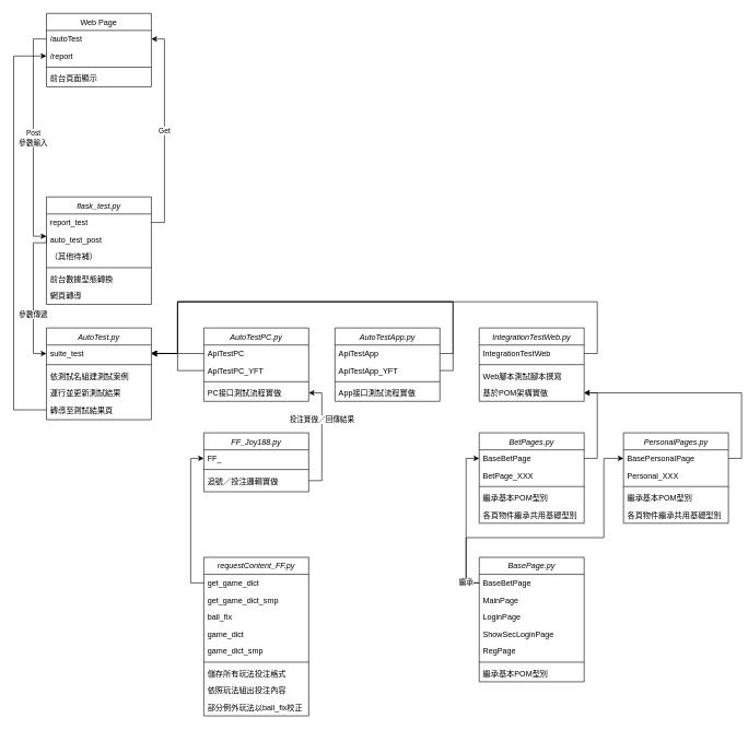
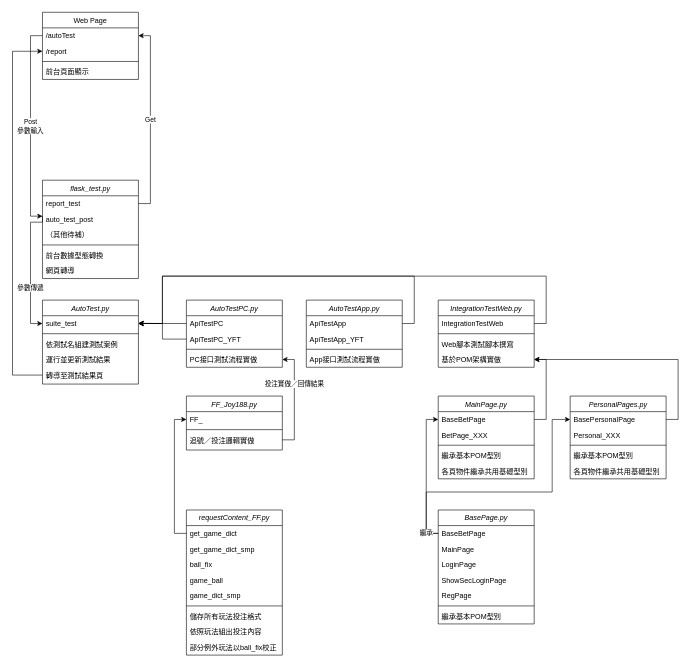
  <mxCell id="0" />
  <mxCell id="1" parent="0" />
  <mxCell id="2" value="flask_test.py" style="swimlane;fontStyle=2;align=center;verticalAlign=top;childLayout=stackLayout;horizontal=1;startSize=26;horizontalStack=0;resizeParent=1;resizeLast=0;collapsible=1;marginBottom=0;rounded=0;shadow=0;strokeWidth=1;" parent="1" vertex="1"><mxGeometry x="70" y="300" width="160" height="164" as="geometry"><mxRectangle x="230" y="140" width="160" height="26" as="alternateBounds" /></mxGeometry></mxCell>
  <mxCell id="3" value="report_test" style="text;align=left;verticalAlign=top;spacingLeft=4;spacingRight=4;overflow=hidden;rotatable=0;points=[[0,0.5],[1,0.5]];portConstraint=eastwest;" parent="2" vertex="1"><mxGeometry y="26" width="160" height="26" as="geometry" /></mxCell>
  <mxCell id="4" value="auto_test_post" style="text;align=left;verticalAlign=top;spacingLeft=4;spacingRight=4;overflow=hidden;rotatable=0;points=[[0,0.5],[1,0.5]];portConstraint=eastwest;rounded=0;shadow=0;html=0;" parent="2" vertex="1"><mxGeometry y="52" width="160" height="26" as="geometry" /></mxCell>
  <mxCell id="5" value="（其他待補）" style="text;align=left;verticalAlign=top;spacingLeft=4;spacingRight=4;overflow=hidden;rotatable=0;points=[[0,0.5],[1,0.5]];portConstraint=eastwest;rounded=0;shadow=0;html=0;" parent="2" vertex="1"><mxGeometry y="78" width="160" height="26" as="geometry" /></mxCell>
  <mxCell id="6" value="" style="line;html=1;strokeWidth=1;align=left;verticalAlign=middle;spacingTop=-1;spacingLeft=3;spacingRight=3;rotatable=0;labelPosition=right;points=[];portConstraint=eastwest;" parent="2" vertex="1"><mxGeometry y="104" width="160" height="8" as="geometry" /></mxCell>
  <mxCell id="7" value="前台數據型態轉換" style="text;align=left;verticalAlign=top;spacingLeft=4;spacingRight=4;overflow=hidden;rotatable=0;points=[[0,0.5],[1,0.5]];portConstraint=eastwest;" vertex="1" parent="2"><mxGeometry y="112" width="160" height="26" as="geometry" /></mxCell>
  <mxCell id="8" value="網頁轉導" style="text;align=left;verticalAlign=top;spacingLeft=4;spacingRight=4;overflow=hidden;rotatable=0;points=[[0,0.5],[1,0.5]];portConstraint=eastwest;" parent="2" vertex="1"><mxGeometry y="138" width="160" height="26" as="geometry" /></mxCell>
  <mxCell id="9" value="Web Page&#10;" style="swimlane;fontStyle=0;align=center;verticalAlign=top;childLayout=stackLayout;horizontal=1;startSize=26;horizontalStack=0;resizeParent=1;resizeLast=0;collapsible=1;marginBottom=0;rounded=0;shadow=0;strokeWidth=1;" parent="1" vertex="1"><mxGeometry x="70" width="160" height="112" as="geometry" y="20"><mxRectangle x="550" y="140" width="160" height="26" as="alternateBounds" /></mxGeometry></mxCell>
  <mxCell id="10" value="/autoTest" style="text;align=left;verticalAlign=top;spacingLeft=4;spacingRight=4;overflow=hidden;rotatable=0;points=[[0,0.5],[1,0.5]];portConstraint=eastwest;" parent="9" vertex="1"><mxGeometry y="26" width="160" height="26" as="geometry" /></mxCell>
  <mxCell id="11" value="/report" style="text;align=left;verticalAlign=top;spacingLeft=4;spacingRight=4;overflow=hidden;rotatable=0;points=[[0,0.5],[1,0.5]];portConstraint=eastwest;" vertex="1" parent="9"><mxGeometry y="52" width="160" height="26" as="geometry" /></mxCell>
  <mxCell id="12" value="" style="line;html=1;strokeWidth=1;align=left;verticalAlign=middle;spacingTop=-1;spacingLeft=3;spacingRight=3;rotatable=0;labelPosition=right;points=[];portConstraint=eastwest;" parent="9" vertex="1"><mxGeometry y="78" width="160" height="8" as="geometry" /></mxCell>
  <mxCell id="13" value="前台頁面顯示" style="text;align=left;verticalAlign=top;spacingLeft=4;spacingRight=4;overflow=hidden;rotatable=0;points=[[0,0.5],[1,0.5]];portConstraint=eastwest;" parent="9" vertex="1"><mxGeometry y="86" width="160" height="26" as="geometry" /></mxCell>
  <mxCell id="14" value="Get" style="edgeStyle=orthogonalEdgeStyle;rounded=0;orthogonalLoop=1;jettySize=auto;html=1;exitX=1;exitY=0.5;exitDx=0;exitDy=0;entryX=1;entryY=0.5;entryDx=0;entryDy=0;" edge="1" parent="1" source="3" target="10"><mxGeometry relative="1" as="geometry" /></mxCell>
  <mxCell id="15" value="Post&lt;br&gt;參數輸入" style="edgeStyle=orthogonalEdgeStyle;rounded=0;orthogonalLoop=1;jettySize=auto;html=1;exitX=0;exitY=0.5;exitDx=0;exitDy=0;" edge="1" parent="1" source="10"><mxGeometry relative="1" as="geometry"><mxPoint x="70" y="360" as="targetPoint" /><Array as="points"><mxPoint x="50" y="59" /><mxPoint x="50" y="360" /><mxPoint x="70" y="360" /></Array></mxGeometry></mxCell>
  <mxCell id="16" value="AutoTest.py" style="swimlane;fontStyle=2;align=center;verticalAlign=top;childLayout=stackLayout;horizontal=1;startSize=26;horizontalStack=0;resizeParent=1;resizeLast=0;collapsible=1;marginBottom=0;rounded=0;shadow=0;strokeWidth=1;" vertex="1" parent="1"><mxGeometry x="70" y="500" width="160" height="140" as="geometry"><mxRectangle x="230" y="140" width="160" height="26" as="alternateBounds" /></mxGeometry></mxCell>
  <mxCell id="17" value="suite_test" style="text;align=left;verticalAlign=top;spacingLeft=4;spacingRight=4;overflow=hidden;rotatable=0;points=[[0,0.5],[1,0.5]];portConstraint=eastwest;" vertex="1" parent="16"><mxGeometry y="26" width="160" height="26" as="geometry" /></mxCell>
  <mxCell id="18" value="" style="line;html=1;strokeWidth=1;align=left;verticalAlign=middle;spacingTop=-1;spacingLeft=3;spacingRight=3;rotatable=0;labelPosition=right;points=[];portConstraint=eastwest;" vertex="1" parent="16"><mxGeometry y="52" width="160" height="8" as="geometry" /></mxCell>
  <mxCell id="19" value="依測試名組建測試案例" style="text;align=left;verticalAlign=top;spacingLeft=4;spacingRight=4;overflow=hidden;rotatable=0;points=[[0,0.5],[1,0.5]];portConstraint=eastwest;" vertex="1" parent="16"><mxGeometry y="60" width="160" height="26" as="geometry" /></mxCell>
  <mxCell id="20" value="運行並更新測試結果" style="text;align=left;verticalAlign=top;spacingLeft=4;spacingRight=4;overflow=hidden;rotatable=0;points=[[0,0.5],[1,0.5]];portConstraint=eastwest;" vertex="1" parent="16"><mxGeometry y="86" width="160" height="26" as="geometry" /></mxCell>
  <mxCell id="21" value="轉導至測試結果頁" style="text;align=left;verticalAlign=top;spacingLeft=4;spacingRight=4;overflow=hidden;rotatable=0;points=[[0,0.5],[1,0.5]];portConstraint=eastwest;" vertex="1" parent="16"><mxGeometry y="112" width="160" height="26" as="geometry" /></mxCell>
  <mxCell id="22" value="參數傳遞" style="edgeStyle=orthogonalEdgeStyle;rounded=0;orthogonalLoop=1;jettySize=auto;html=1;" edge="1" parent="1"><mxGeometry x="0.279" relative="1" as="geometry"><mxPoint x="70" y="360" as="sourcePoint" /><mxPoint x="70" y="539" as="targetPoint" /><Array as="points"><mxPoint x="70" y="370" /><mxPoint x="50" y="370" /><mxPoint x="50" y="539" /></Array><mxPoint as="offset" /></mxGeometry></mxCell>
  <mxCell id="23" style="edgeStyle=orthogonalEdgeStyle;rounded=0;orthogonalLoop=1;jettySize=auto;html=1;exitX=0;exitY=0.5;exitDx=0;exitDy=0;entryX=0;entryY=0.5;entryDx=0;entryDy=0;" edge="1" parent="1" source="21" target="11"><mxGeometry relative="1" as="geometry"><Array as="points"><mxPoint x="20" y="625" /><mxPoint x="20" y="85" /></Array></mxGeometry></mxCell>
  <mxCell id="24" value="AutoTestPC.py" style="swimlane;fontStyle=2;align=center;verticalAlign=top;childLayout=stackLayout;horizontal=1;startSize=26;horizontalStack=0;resizeParent=1;resizeLast=0;collapsible=1;marginBottom=0;rounded=0;shadow=0;strokeWidth=1;" vertex="1" parent="1"><mxGeometry x="310" y="500" width="160" height="112" as="geometry"><mxRectangle x="230" y="140" width="160" height="26" as="alternateBounds" /></mxGeometry></mxCell>
  <mxCell id="25" value="ApiTestPC" style="text;align=left;verticalAlign=top;spacingLeft=4;spacingRight=4;overflow=hidden;rotatable=0;points=[[0,0.5],[1,0.5]];portConstraint=eastwest;" vertex="1" parent="24"><mxGeometry y="26" width="160" height="26" as="geometry" /></mxCell>
  <mxCell id="26" value="ApiTestPC_YFT" style="text;align=left;verticalAlign=top;spacingLeft=4;spacingRight=4;overflow=hidden;rotatable=0;points=[[0,0.5],[1,0.5]];portConstraint=eastwest;" vertex="1" parent="24"><mxGeometry y="52" width="160" height="26" as="geometry" /></mxCell>
  <mxCell id="27" value="" style="line;html=1;strokeWidth=1;align=left;verticalAlign=middle;spacingTop=-1;spacingLeft=3;spacingRight=3;rotatable=0;labelPosition=right;points=[];portConstraint=eastwest;" vertex="1" parent="24"><mxGeometry y="78" width="160" height="8" as="geometry" /></mxCell>
  <mxCell id="28" value="PC接口測試流程實做" style="text;align=left;verticalAlign=top;spacingLeft=4;spacingRight=4;overflow=hidden;rotatable=0;points=[[0,0.5],[1,0.5]];portConstraint=eastwest;" vertex="1" parent="24"><mxGeometry y="86" width="160" height="26" as="geometry" /></mxCell>
  <mxCell id="29" value="FF_Joy188.py" style="swimlane;fontStyle=2;align=center;verticalAlign=top;childLayout=stackLayout;horizontal=1;startSize=26;horizontalStack=0;resizeParent=1;resizeLast=0;collapsible=1;marginBottom=0;rounded=0;shadow=0;strokeWidth=1;" vertex="1" parent="1"><mxGeometry x="310" y="660" width="160" height="90" as="geometry"><mxRectangle x="230" y="140" width="160" height="26" as="alternateBounds" /></mxGeometry></mxCell>
  <mxCell id="30" value="FF_" style="text;align=left;verticalAlign=top;spacingLeft=4;spacingRight=4;overflow=hidden;rotatable=0;points=[[0,0.5],[1,0.5]];portConstraint=eastwest;" vertex="1" parent="29"><mxGeometry y="26" width="160" height="26" as="geometry" /></mxCell>
  <mxCell id="31" value="" style="line;html=1;strokeWidth=1;align=left;verticalAlign=middle;spacingTop=-1;spacingLeft=3;spacingRight=3;rotatable=0;labelPosition=right;points=[];portConstraint=eastwest;" vertex="1" parent="29"><mxGeometry y="52" width="160" height="8" as="geometry" /></mxCell>
  <mxCell id="32" value="追號／投注邏輯實做" style="text;align=left;verticalAlign=top;spacingLeft=4;spacingRight=4;overflow=hidden;rotatable=0;points=[[0,0.5],[1,0.5]];portConstraint=eastwest;" vertex="1" parent="29"><mxGeometry y="60" width="160" height="26" as="geometry" /></mxCell>
  <mxCell id="33" value="投注實做／回傳結果" style="edgeStyle=orthogonalEdgeStyle;rounded=0;orthogonalLoop=1;jettySize=auto;html=1;exitX=1;exitY=0.5;exitDx=0;exitDy=0;entryX=1;entryY=0.5;entryDx=0;entryDy=0;" edge="1" parent="1" source="32" target="28"><mxGeometry x="0.299" relative="1" as="geometry"><mxPoint as="offset" /></mxGeometry></mxCell>
  <mxCell id="34" value="AutoTestApp.py" style="swimlane;fontStyle=2;align=center;verticalAlign=top;childLayout=stackLayout;horizontal=1;startSize=26;horizontalStack=0;resizeParent=1;resizeLast=0;collapsible=1;marginBottom=0;rounded=0;shadow=0;strokeWidth=1;" vertex="1" parent="1"><mxGeometry x="510" y="500" width="160" height="112" as="geometry"><mxRectangle x="230" y="140" width="160" height="26" as="alternateBounds" /></mxGeometry></mxCell>
  <mxCell id="35" value="ApiTestApp" style="text;align=left;verticalAlign=top;spacingLeft=4;spacingRight=4;overflow=hidden;rotatable=0;points=[[0,0.5],[1,0.5]];portConstraint=eastwest;" vertex="1" parent="34"><mxGeometry y="26" width="160" height="26" as="geometry" /></mxCell>
  <mxCell id="36" value="ApiTestApp_YFT" style="text;align=left;verticalAlign=top;spacingLeft=4;spacingRight=4;overflow=hidden;rotatable=0;points=[[0,0.5],[1,0.5]];portConstraint=eastwest;" vertex="1" parent="34"><mxGeometry y="52" width="160" height="26" as="geometry" /></mxCell>
  <mxCell id="37" value="" style="line;html=1;strokeWidth=1;align=left;verticalAlign=middle;spacingTop=-1;spacingLeft=3;spacingRight=3;rotatable=0;labelPosition=right;points=[];portConstraint=eastwest;" vertex="1" parent="34"><mxGeometry y="78" width="160" height="8" as="geometry" /></mxCell>
  <mxCell id="38" value="App接口測試流程實做" style="text;align=left;verticalAlign=top;spacingLeft=4;spacingRight=4;overflow=hidden;rotatable=0;points=[[0,0.5],[1,0.5]];portConstraint=eastwest;" vertex="1" parent="34"><mxGeometry y="86" width="160" height="26" as="geometry" /></mxCell>
  <mxCell id="39" style="edgeStyle=orthogonalEdgeStyle;rounded=0;orthogonalLoop=1;jettySize=auto;html=1;exitX=1;exitY=0.5;exitDx=0;exitDy=0;entryX=1;entryY=0.5;entryDx=0;entryDy=0;" edge="1" parent="1" source="35" target="17"><mxGeometry relative="1" as="geometry"><Array as="points"><mxPoint x="690" y="539" /><mxPoint x="690" y="460" /><mxPoint x="270" y="460" /><mxPoint x="270" y="539" /></Array></mxGeometry></mxCell>
  <mxCell id="40" style="edgeStyle=orthogonalEdgeStyle;rounded=0;orthogonalLoop=1;jettySize=auto;html=1;exitX=0;exitY=0.5;exitDx=0;exitDy=0;" edge="1" parent="1" source="25"><mxGeometry relative="1" as="geometry"><mxPoint x="230" y="538.667" as="targetPoint" /></mxGeometry></mxCell>
  <mxCell id="41" style="edgeStyle=orthogonalEdgeStyle;rounded=0;orthogonalLoop=1;jettySize=auto;html=1;entryX=1;entryY=0.5;entryDx=0;entryDy=0;" edge="1" parent="1" source="26" target="17"><mxGeometry relative="1" as="geometry" /></mxCell>
- <mxCell id="42" style="edgeStyle=orthogonalEdgeStyle;rounded=0;orthogonalLoop=1;jettySize=auto;html=1;exitX=1;exitY=0.5;exitDx=0;exitDy=0;entryX=1;entryY=0.5;entryDx=0;entryDy=0;" edge="1" parent="1" source="36" target="17"><mxGeometry relative="1" as="geometry"><Array as="points"><mxPoint x="690" y="565" /><mxPoint x="690" y="460" /><mxPoint x="270" y="460" /><mxPoint x="270" y="539" /></Array></mxGeometry></mxCell>
  <mxCell id="43" value="IntegrationTestWeb.py" style="swimlane;fontStyle=2;align=center;verticalAlign=top;childLayout=stackLayout;horizontal=1;startSize=26;horizontalStack=0;resizeParent=1;resizeLast=0;collapsible=1;marginBottom=0;rounded=0;shadow=0;strokeWidth=1;" vertex="1" parent="1"><mxGeometry x="730" y="500" width="160" height="112" as="geometry"><mxRectangle x="230" y="140" width="160" height="26" as="alternateBounds" /></mxGeometry></mxCell>
  <mxCell id="44" value="IntegrationTestWeb" style="text;align=left;verticalAlign=top;spacingLeft=4;spacingRight=4;overflow=hidden;rotatable=0;points=[[0,0.5],[1,0.5]];portConstraint=eastwest;" vertex="1" parent="43"><mxGeometry y="26" width="160" height="26" as="geometry" /></mxCell>
  <mxCell id="45" value="" style="line;html=1;strokeWidth=1;align=left;verticalAlign=middle;spacingTop=-1;spacingLeft=3;spacingRight=3;rotatable=0;labelPosition=right;points=[];portConstraint=eastwest;" vertex="1" parent="43"><mxGeometry y="52" width="160" height="8" as="geometry" /></mxCell>
  <mxCell id="46" value="Web腳本測試腳本撰寫" style="text;align=left;verticalAlign=top;spacingLeft=4;spacingRight=4;overflow=hidden;rotatable=0;points=[[0,0.5],[1,0.5]];portConstraint=eastwest;" vertex="1" parent="43"><mxGeometry y="60" width="160" height="26" as="geometry" /></mxCell>
  <mxCell id="47" value="基於POM架構實做" style="text;align=left;verticalAlign=top;spacingLeft=4;spacingRight=4;overflow=hidden;rotatable=0;points=[[0,0.5],[1,0.5]];portConstraint=eastwest;" vertex="1" parent="43"><mxGeometry y="86" width="160" height="26" as="geometry" /></mxCell>
  <mxCell id="48" style="edgeStyle=orthogonalEdgeStyle;rounded=0;orthogonalLoop=1;jettySize=auto;html=1;exitX=1;exitY=0.5;exitDx=0;exitDy=0;entryX=1;entryY=0.5;entryDx=0;entryDy=0;" edge="1" parent="1" source="44" target="17"><mxGeometry relative="1" as="geometry"><Array as="points"><mxPoint x="910" y="539" /><mxPoint x="910" y="460" /><mxPoint x="270" y="460" /><mxPoint x="270" y="539" /></Array></mxGeometry></mxCell>
- <mxCell id="49" value="BetPages.py" style="swimlane;fontStyle=2;align=center;verticalAlign=top;childLayout=stackLayout;horizontal=1;startSize=26;horizontalStack=0;resizeParent=1;resizeLast=0;collapsible=1;marginBottom=0;rounded=0;shadow=0;strokeWidth=1;" vertex="1" parent="1"><mxGeometry x="730" y="660" width="160" height="138" as="geometry"><mxRectangle x="230" y="140" width="160" height="26" as="alternateBounds" /></mxGeometry></mxCell>
+ <mxCell id="49" value="MainPage.py" style="swimlane;fontStyle=2;align=center;verticalAlign=top;childLayout=stackLayout;horizontal=1;startSize=26;horizontalStack=0;resizeParent=1;resizeLast=0;collapsible=1;marginBottom=0;rounded=0;shadow=0;strokeWidth=1;" vertex="1" parent="1"><mxGeometry x="730" y="660" width="160" height="138" as="geometry"><mxRectangle x="230" y="140" width="160" height="26" as="alternateBounds" /></mxGeometry></mxCell>
  <mxCell id="50" value="BaseBetPage" style="text;align=left;verticalAlign=top;spacingLeft=4;spacingRight=4;overflow=hidden;rotatable=0;points=[[0,0.5],[1,0.5]];portConstraint=eastwest;" vertex="1" parent="49"><mxGeometry y="26" width="160" height="26" as="geometry" /></mxCell>
  <mxCell id="51" value="BetPage_XXX" style="text;align=left;verticalAlign=top;spacingLeft=4;spacingRight=4;overflow=hidden;rotatable=0;points=[[0,0.5],[1,0.5]];portConstraint=eastwest;" vertex="1" parent="49"><mxGeometry y="52" width="160" height="26" as="geometry" /></mxCell>
  <mxCell id="52" value="" style="line;html=1;strokeWidth=1;align=left;verticalAlign=middle;spacingTop=-1;spacingLeft=3;spacingRight=3;rotatable=0;labelPosition=right;points=[];portConstraint=eastwest;" vertex="1" parent="49"><mxGeometry y="78" width="160" height="8" as="geometry" /></mxCell>
  <mxCell id="53" value="繼承基本POM型別" style="text;align=left;verticalAlign=top;spacingLeft=4;spacingRight=4;overflow=hidden;rotatable=0;points=[[0,0.5],[1,0.5]];portConstraint=eastwest;" vertex="1" parent="49"><mxGeometry y="86" width="160" height="26" as="geometry" /></mxCell>
  <mxCell id="54" value="各頁物件繼承共用基礎型別" style="text;align=left;verticalAlign=top;spacingLeft=4;spacingRight=4;overflow=hidden;rotatable=0;points=[[0,0.5],[1,0.5]];portConstraint=eastwest;" vertex="1" parent="49"><mxGeometry y="112" width="160" height="26" as="geometry" /></mxCell>
  <mxCell id="55" style="edgeStyle=orthogonalEdgeStyle;rounded=0;orthogonalLoop=1;jettySize=auto;html=1;exitX=1;exitY=0.5;exitDx=0;exitDy=0;entryX=1;entryY=0.5;entryDx=0;entryDy=0;" edge="1" parent="1" source="50" target="47"><mxGeometry relative="1" as="geometry" /></mxCell>
  <mxCell id="56" value="PersonalPages.py" style="swimlane;fontStyle=2;align=center;verticalAlign=top;childLayout=stackLayout;horizontal=1;startSize=26;horizontalStack=0;resizeParent=1;resizeLast=0;collapsible=1;marginBottom=0;rounded=0;shadow=0;strokeWidth=1;" vertex="1" parent="1"><mxGeometry x="950" y="660" width="160" height="138" as="geometry"><mxRectangle x="230" y="140" width="160" height="26" as="alternateBounds" /></mxGeometry></mxCell>
  <mxCell id="57" value="BasePersonalPage" style="text;align=left;verticalAlign=top;spacingLeft=4;spacingRight=4;overflow=hidden;rotatable=0;points=[[0,0.5],[1,0.5]];portConstraint=eastwest;" vertex="1" parent="56"><mxGeometry y="26" width="160" height="26" as="geometry" /></mxCell>
  <mxCell id="58" value="Personal_XXX" style="text;align=left;verticalAlign=top;spacingLeft=4;spacingRight=4;overflow=hidden;rotatable=0;points=[[0,0.5],[1,0.5]];portConstraint=eastwest;" vertex="1" parent="56"><mxGeometry y="52" width="160" height="26" as="geometry" /></mxCell>
  <mxCell id="59" value="" style="line;html=1;strokeWidth=1;align=left;verticalAlign=middle;spacingTop=-1;spacingLeft=3;spacingRight=3;rotatable=0;labelPosition=right;points=[];portConstraint=eastwest;" vertex="1" parent="56"><mxGeometry y="78" width="160" height="8" as="geometry" /></mxCell>
  <mxCell id="60" value="繼承基本POM型別" style="text;align=left;verticalAlign=top;spacingLeft=4;spacingRight=4;overflow=hidden;rotatable=0;points=[[0,0.5],[1,0.5]];portConstraint=eastwest;" vertex="1" parent="56"><mxGeometry y="86" width="160" height="26" as="geometry" /></mxCell>
  <mxCell id="61" value="各頁物件繼承共用基礎型別" style="text;align=left;verticalAlign=top;spacingLeft=4;spacingRight=4;overflow=hidden;rotatable=0;points=[[0,0.5],[1,0.5]];portConstraint=eastwest;" vertex="1" parent="56"><mxGeometry y="112" width="160" height="26" as="geometry" /></mxCell>
  <mxCell id="62" value="BasePage.py" style="swimlane;fontStyle=2;align=center;verticalAlign=top;childLayout=stackLayout;horizontal=1;startSize=26;horizontalStack=0;resizeParent=1;resizeLast=0;collapsible=1;marginBottom=0;rounded=0;shadow=0;strokeWidth=1;" vertex="1" parent="1"><mxGeometry x="730" y="850" width="160" height="190" as="geometry"><mxRectangle x="230" y="140" width="160" height="26" as="alternateBounds" /></mxGeometry></mxCell>
  <mxCell id="63" value="BaseBetPage" style="text;align=left;verticalAlign=top;spacingLeft=4;spacingRight=4;overflow=hidden;rotatable=0;points=[[0,0.5],[1,0.5]];portConstraint=eastwest;" vertex="1" parent="62"><mxGeometry y="26" width="160" height="26" as="geometry" /></mxCell>
  <mxCell id="64" value="MainPage" style="text;align=left;verticalAlign=top;spacingLeft=4;spacingRight=4;overflow=hidden;rotatable=0;points=[[0,0.5],[1,0.5]];portConstraint=eastwest;" vertex="1" parent="62"><mxGeometry y="52" width="160" height="26" as="geometry" /></mxCell>
  <mxCell id="65" value="LoginPage" style="text;align=left;verticalAlign=top;spacingLeft=4;spacingRight=4;overflow=hidden;rotatable=0;points=[[0,0.5],[1,0.5]];portConstraint=eastwest;" vertex="1" parent="62"><mxGeometry y="78" width="160" height="26" as="geometry" /></mxCell>
  <mxCell id="66" value="ShowSecLoginPage" style="text;align=left;verticalAlign=top;spacingLeft=4;spacingRight=4;overflow=hidden;rotatable=0;points=[[0,0.5],[1,0.5]];portConstraint=eastwest;" vertex="1" parent="62"><mxGeometry y="104" width="160" height="26" as="geometry" /></mxCell>
  <mxCell id="67" value="RegPage" style="text;align=left;verticalAlign=top;spacingLeft=4;spacingRight=4;overflow=hidden;rotatable=0;points=[[0,0.5],[1,0.5]];portConstraint=eastwest;" vertex="1" parent="62"><mxGeometry y="130" width="160" height="26" as="geometry" /></mxCell>
  <mxCell id="68" value="" style="line;html=1;strokeWidth=1;align=left;verticalAlign=middle;spacingTop=-1;spacingLeft=3;spacingRight=3;rotatable=0;labelPosition=right;points=[];portConstraint=eastwest;" vertex="1" parent="62"><mxGeometry y="156" width="160" height="8" as="geometry" /></mxCell>
  <mxCell id="69" value="繼承基本POM型別" style="text;align=left;verticalAlign=top;spacingLeft=4;spacingRight=4;overflow=hidden;rotatable=0;points=[[0,0.5],[1,0.5]];portConstraint=eastwest;" vertex="1" parent="62"><mxGeometry y="164" width="160" height="26" as="geometry" /></mxCell>
  <mxCell id="70" style="edgeStyle=orthogonalEdgeStyle;rounded=0;orthogonalLoop=1;jettySize=auto;html=1;exitX=1;exitY=0.5;exitDx=0;exitDy=0;entryX=1;entryY=0.5;entryDx=0;entryDy=0;" edge="1" parent="1" source="57" target="47"><mxGeometry relative="1" as="geometry" /></mxCell>
  <mxCell id="71" style="edgeStyle=orthogonalEdgeStyle;rounded=0;orthogonalLoop=1;jettySize=auto;html=1;exitX=0;exitY=0.5;exitDx=0;exitDy=0;entryX=0;entryY=0.5;entryDx=0;entryDy=0;" edge="1" parent="1" source="63" target="50"><mxGeometry relative="1" as="geometry" /></mxCell>
  <mxCell id="72" value="繼承" style="edgeStyle=orthogonalEdgeStyle;rounded=0;orthogonalLoop=1;jettySize=auto;html=1;exitX=0;exitY=0.5;exitDx=0;exitDy=0;entryX=0;entryY=0.5;entryDx=0;entryDy=0;" edge="1" parent="1" source="63" target="57"><mxGeometry x="-0.911" relative="1" as="geometry"><mxPoint x="920" y="699" as="targetPoint" /><Array as="points"><mxPoint x="710" y="889" /><mxPoint x="710" y="820" /><mxPoint x="920" y="820" /><mxPoint x="920" y="699" /></Array><mxPoint as="offset" /></mxGeometry></mxCell>
  <mxCell id="73" value="requestContent_FF.py" style="swimlane;fontStyle=2;align=center;verticalAlign=top;childLayout=stackLayout;horizontal=1;startSize=26;horizontalStack=0;resizeParent=1;resizeLast=0;collapsible=1;marginBottom=0;rounded=0;shadow=0;strokeWidth=1;" vertex="1" parent="1"><mxGeometry x="310" y="850" width="160" height="242" as="geometry"><mxRectangle x="230" y="140" width="160" height="26" as="alternateBounds" /></mxGeometry></mxCell>
  <mxCell id="74" value="get_game_dict" style="text;align=left;verticalAlign=top;spacingLeft=4;spacingRight=4;overflow=hidden;rotatable=0;points=[[0,0.5],[1,0.5]];portConstraint=eastwest;" vertex="1" parent="73"><mxGeometry y="26" width="160" height="26" as="geometry" /></mxCell>
  <mxCell id="75" value="get_game_dict_smp" style="text;align=left;verticalAlign=top;spacingLeft=4;spacingRight=4;overflow=hidden;rotatable=0;points=[[0,0.5],[1,0.5]];portConstraint=eastwest;" vertex="1" parent="73"><mxGeometry y="52" width="160" height="26" as="geometry" /></mxCell>
  <mxCell id="76" value="ball_fix" style="text;align=left;verticalAlign=top;spacingLeft=4;spacingRight=4;overflow=hidden;rotatable=0;points=[[0,0.5],[1,0.5]];portConstraint=eastwest;" vertex="1" parent="73"><mxGeometry y="78" width="160" height="26" as="geometry" /></mxCell>
- <mxCell id="77" value="game_dict" style="text;align=left;verticalAlign=top;spacingLeft=4;spacingRight=4;overflow=hidden;rotatable=0;points=[[0,0.5],[1,0.5]];portConstraint=eastwest;" vertex="1" parent="73"><mxGeometry y="104" width="160" height="26" as="geometry" /></mxCell>
+ <mxCell id="77" value="game_ball" style="text;align=left;verticalAlign=top;spacingLeft=4;spacingRight=4;overflow=hidden;rotatable=0;points=[[0,0.5],[1,0.5]];portConstraint=eastwest;" vertex="1" parent="73"><mxGeometry y="104" width="160" height="26" as="geometry" /></mxCell>
  <mxCell id="78" value="game_dict_smp" style="text;align=left;verticalAlign=top;spacingLeft=4;spacingRight=4;overflow=hidden;rotatable=0;points=[[0,0.5],[1,0.5]];portConstraint=eastwest;" vertex="1" parent="73"><mxGeometry y="130" width="160" height="26" as="geometry" /></mxCell>
  <mxCell id="79" value="" style="line;html=1;strokeWidth=1;align=left;verticalAlign=middle;spacingTop=-1;spacingLeft=3;spacingRight=3;rotatable=0;labelPosition=right;points=[];portConstraint=eastwest;" vertex="1" parent="73"><mxGeometry y="156" width="160" height="8" as="geometry" /></mxCell>
  <mxCell id="80" value="儲存所有玩法投注格式" style="text;align=left;verticalAlign=top;spacingLeft=4;spacingRight=4;overflow=hidden;rotatable=0;points=[[0,0.5],[1,0.5]];portConstraint=eastwest;" vertex="1" parent="73"><mxGeometry y="164" width="160" height="26" as="geometry" /></mxCell>
  <mxCell id="81" value="依照玩法組出投注內容" style="text;align=left;verticalAlign=top;spacingLeft=4;spacingRight=4;overflow=hidden;rotatable=0;points=[[0,0.5],[1,0.5]];portConstraint=eastwest;" vertex="1" parent="73"><mxGeometry y="190" width="160" height="26" as="geometry" /></mxCell>
  <mxCell id="82" value="部分例外玩法以ball_fix校正" style="text;align=left;verticalAlign=top;spacingLeft=4;spacingRight=4;overflow=hidden;rotatable=0;points=[[0,0.5],[1,0.5]];portConstraint=eastwest;" vertex="1" parent="73"><mxGeometry y="216" width="160" height="26" as="geometry" /></mxCell>
  <mxCell id="83" style="edgeStyle=orthogonalEdgeStyle;rounded=0;orthogonalLoop=1;jettySize=auto;html=1;entryX=0;entryY=0.5;entryDx=0;entryDy=0;" edge="1" parent="1" source="74" target="30"><mxGeometry relative="1" as="geometry" /></mxCell>
